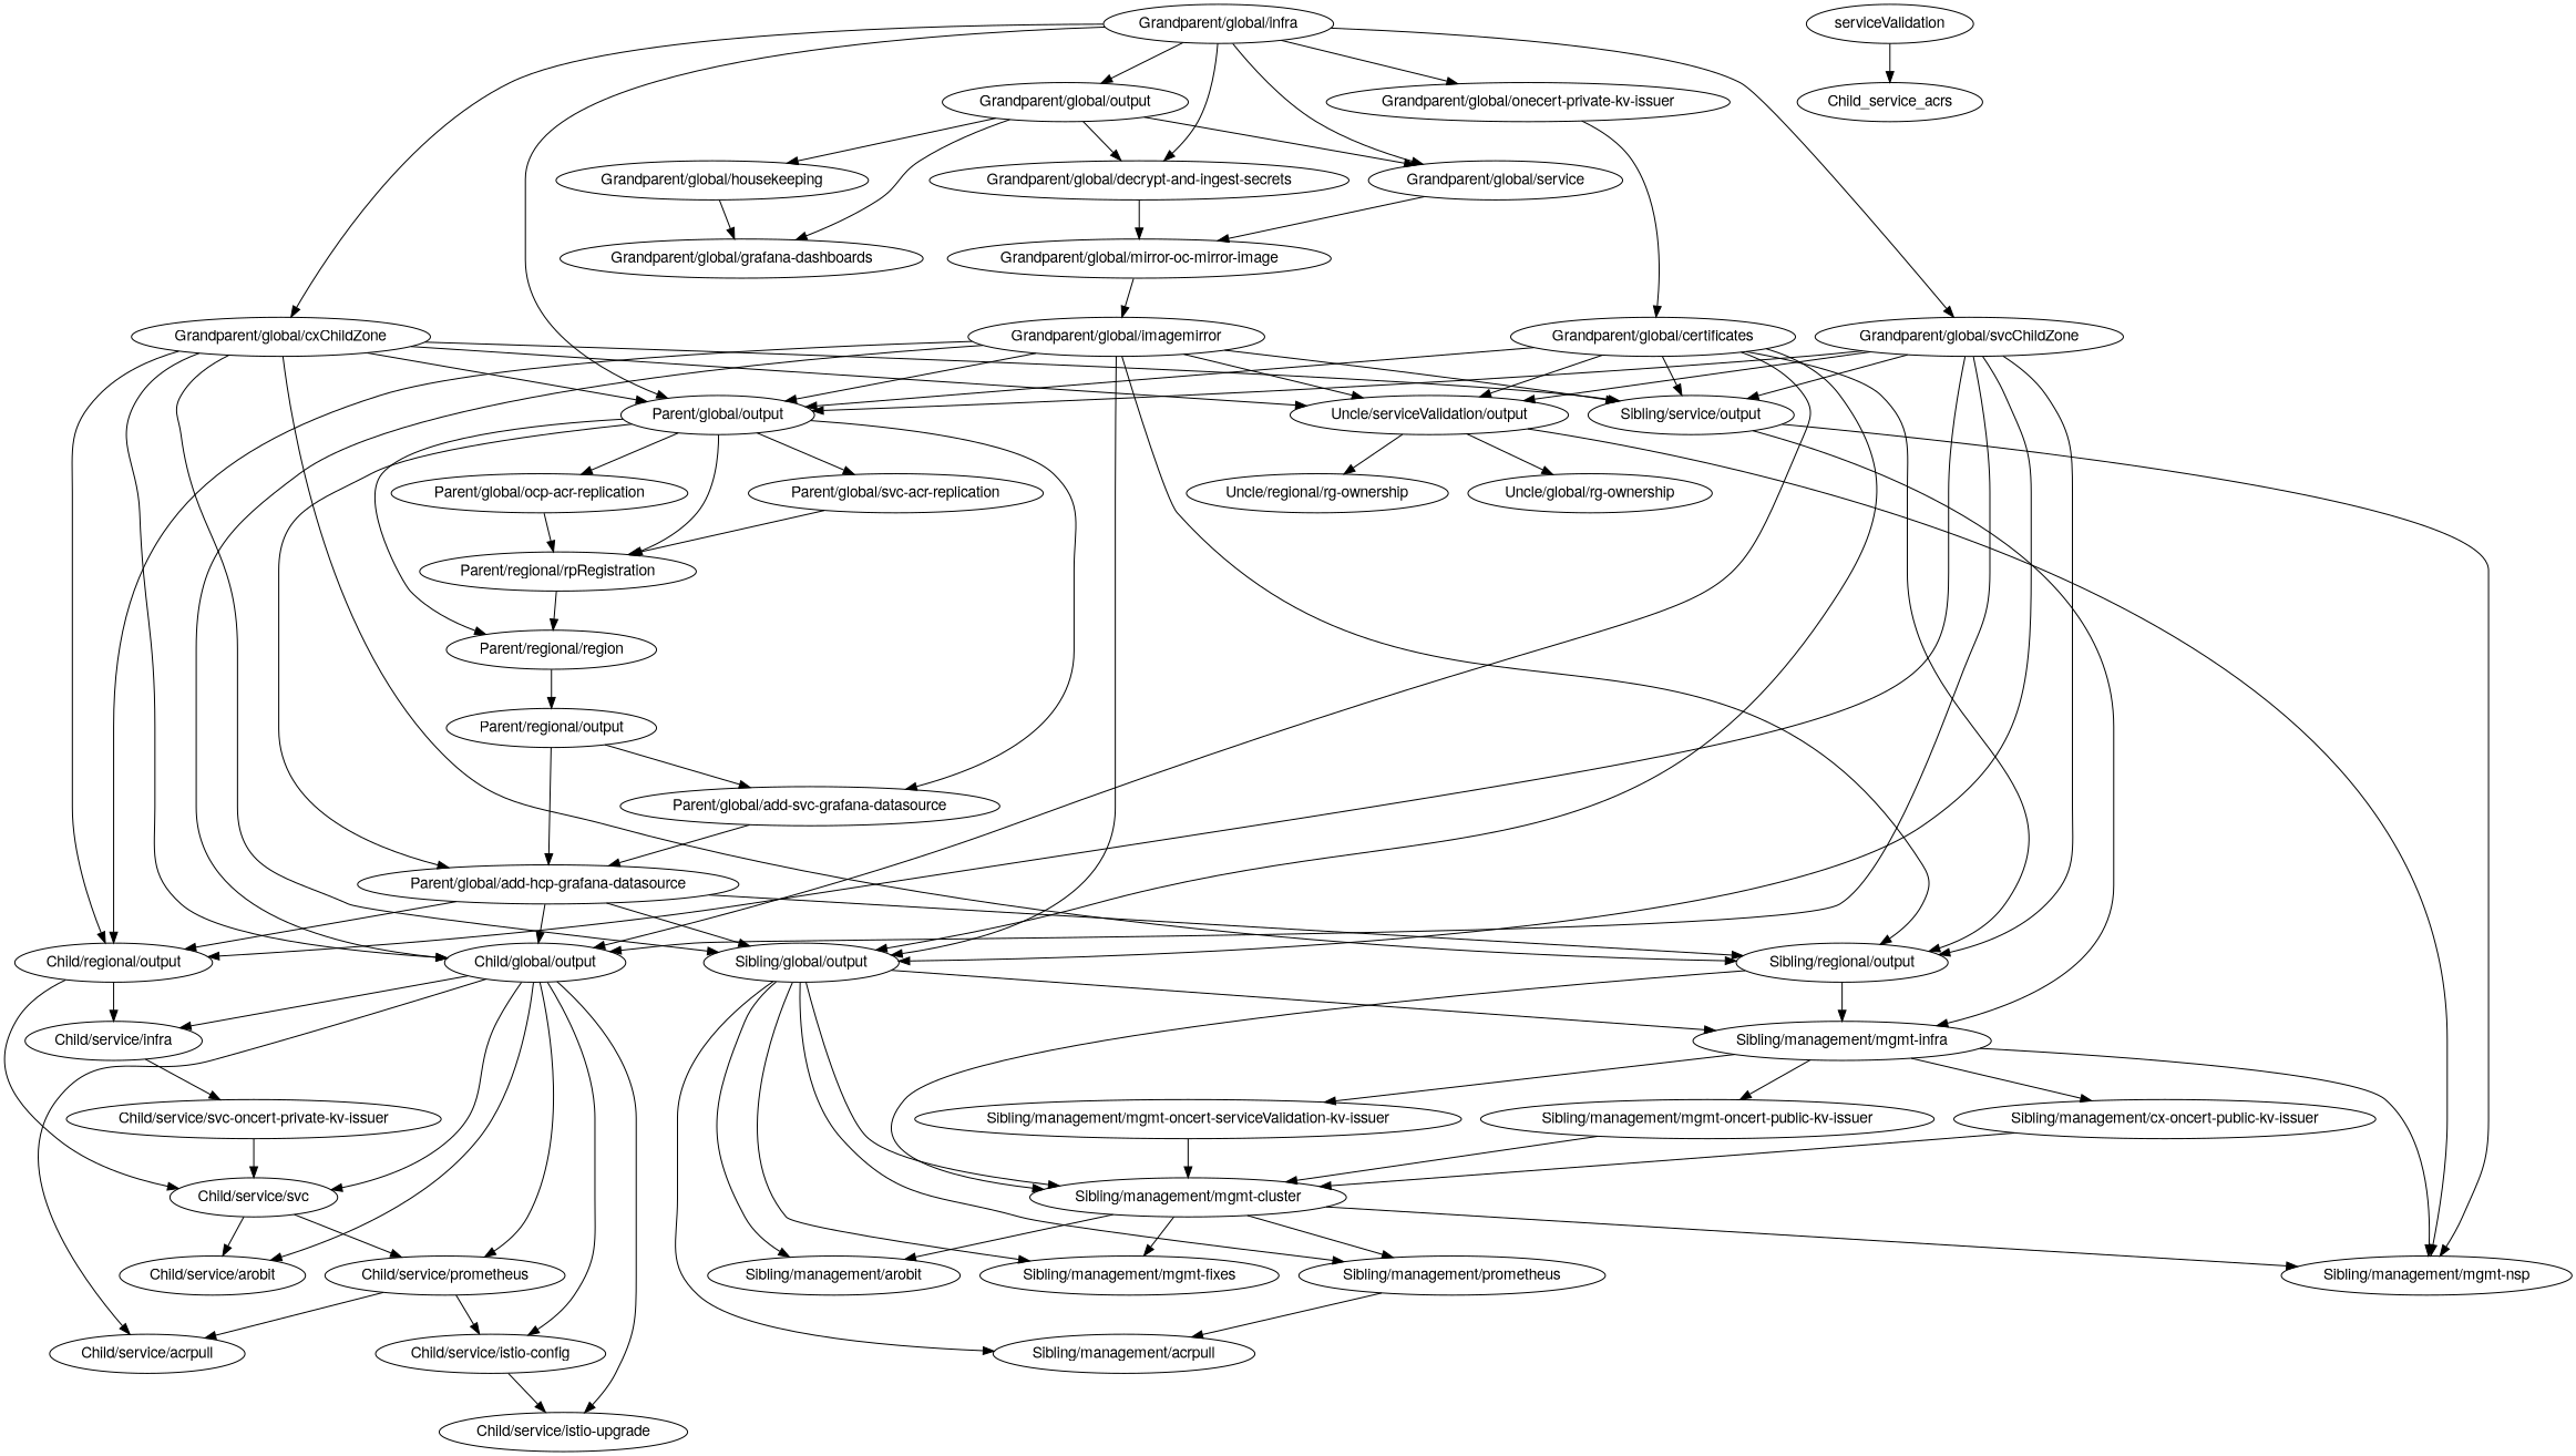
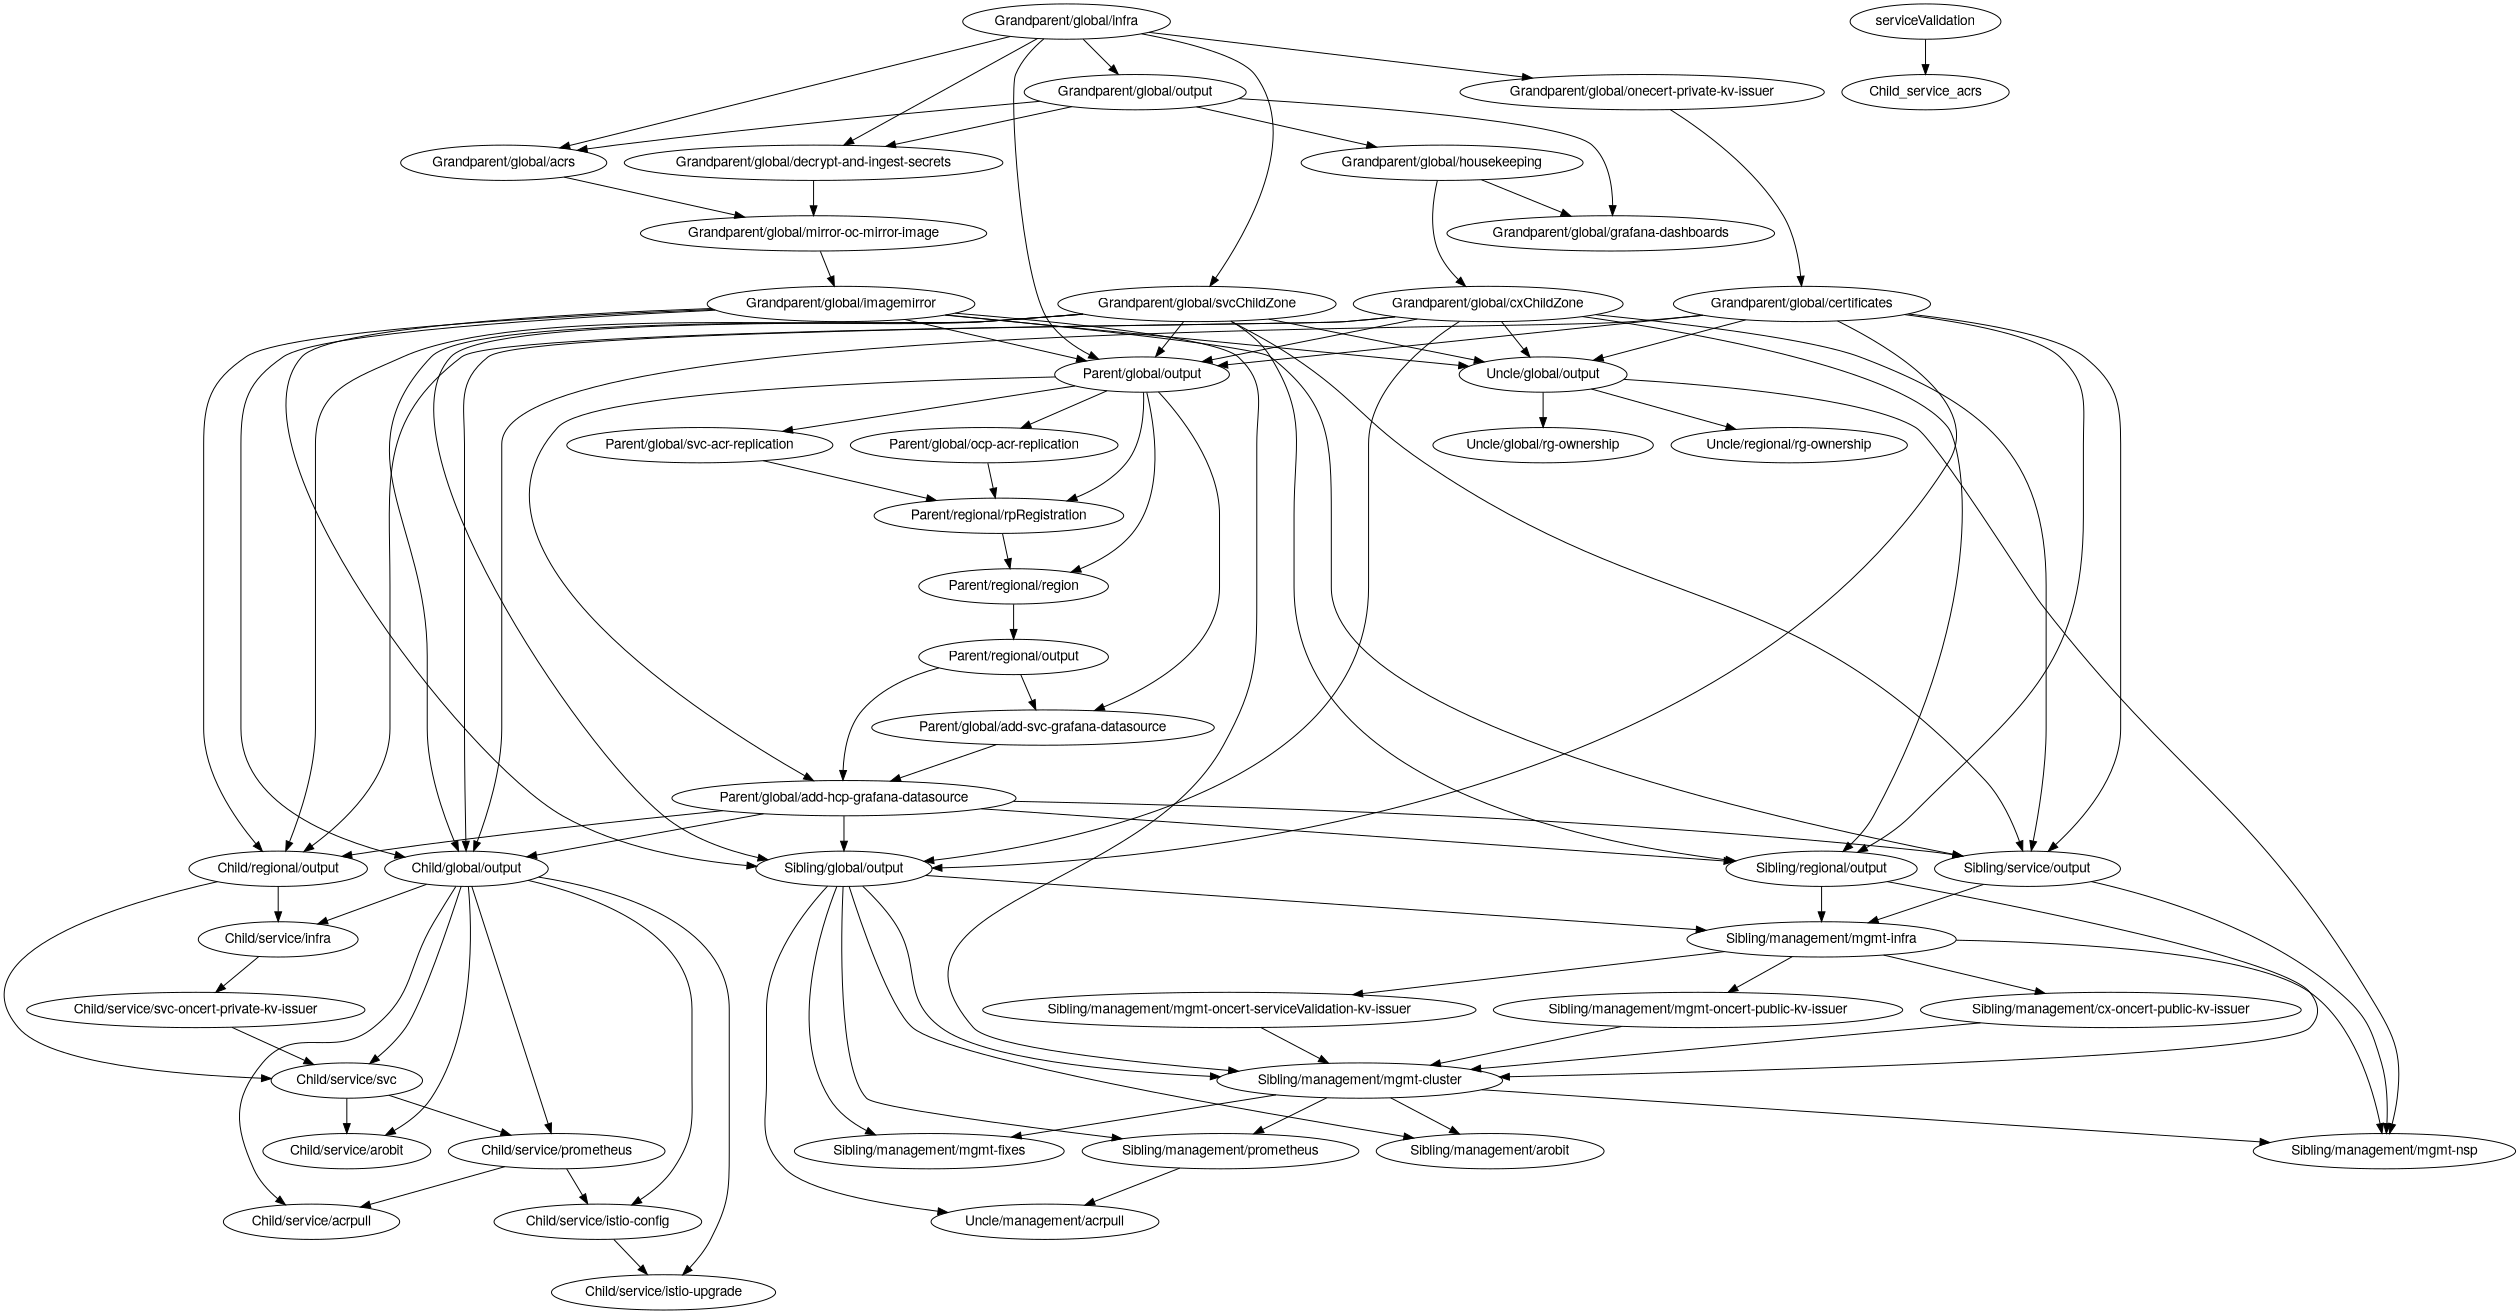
  digraph {
    fontname="Helvetica,Arial,sans-serif"
    node [fontname="Helvetica,Arial,sans-serif"]
    edge [fontname="Helvetica,Arial,sans-serif"]
-   n1 [label="Grandparent/global/service"]
+   n1 [label="Grandparent/global/acrs"]
    n2 [label="Grandparent/global/mirror-oc-mirror-image"]
    n3 [label="Grandparent/global/imagemirror"]
    n4 [label="Child/global/output"]
    n5 [label="Child/regional/output"]
    n6 [label="Sibling/global/output"]
    n7 [label="Sibling/regional/output"]
    n8 [label="Sibling/service/output"]
    n9 [label="Parent/global/output"]
-   n10 [label="Uncle/serviceValidation/output"]
+   n10 [label="Uncle/global/output"]
    n11 [label="Grandparent/global/certificates"]
    n12 [label="Child/service/acrpull"]
    n13 [label="Child/service/arobit"]
    n14 [label="Child/service/infra"]
    n15 [label="Child/service/istio-config"]
    n16 [label="Child/service/istio-upgrade"]
    n17 [label="Child/service/prometheus"]
    n18 [label="Child/service/svc"]
-   n19 [label="Sibling/management/acrpull"]
+   n19 [label="Uncle/management/acrpull"]
    n20 [label="Sibling/management/arobit"]
    n21 [label="Sibling/management/mgmt-cluster"]
    n22 [label="Sibling/management/mgmt-fixes"]
    n23 [label="Sibling/management/mgmt-infra"]
    n24 [label="Sibling/management/prometheus"]
    n25 [label="Sibling/management/mgmt-nsp"]
    n26 [label="Parent/global/add-hcp-grafana-datasource"]
    n27 [label="Parent/global/add-svc-grafana-datasource"]
    n28 [label="Parent/global/ocp-acr-replication"]
    n29 [label="Parent/regional/rpRegistration"]
    n30 [label="Parent/global/svc-acr-replication"]
    n31 [label="Parent/regional/region"]
    n32 [label="Uncle/global/rg-ownership"]
    n33 [label="Uncle/regional/rg-ownership"]
    n34 [label="Child/service/svc-oncert-private-kv-issuer"]
    n35 [label="Sibling/management/cx-oncert-public-kv-issuer"]
    n36 [label="Sibling/management/mgmt-oncert-serviceValidation-kv-issuer"]
    n37 [label="Sibling/management/mgmt-oncert-public-kv-issuer"]
    n38 [label="Parent/regional/output"]
    n39 [label="Grandparent/global/cxChildZone"]
    n40 [label="Grandparent/global/decrypt-and-ingest-secrets"]
    n41 [label="Grandparent/global/grafana-dashboards"]
    n42 [label="Grandparent/global/housekeeping"]
    n43 [label="Grandparent/global/infra"]
    n44 [label="Grandparent/global/onecert-private-kv-issuer"]
    n45 [label="Grandparent/global/output"]
    n46 [label="Grandparent/global/svcChildZone"]
    n47 [label=Child_service_acrs]
    serviceValidation
    n1 -> n2
    n2 -> n3
    n3 -> n4
    n3 -> n5
    n3 -> n6
-   n3 -> n7
+   n3 -> n21
    n3 -> n8
    n3 -> n9
    n3 -> n10
    n4 -> n12
    n4 -> n13
    n4 -> n14
    n4 -> n15
    n4 -> n16
    n4 -> n17
    n4 -> n18
    n5 -> n14
    n5 -> n18
    n6 -> n19
    n6 -> n20
    n6 -> n21
    n6 -> n22
    n6 -> n23
    n6 -> n24
    n7 -> n21
    n7 -> n23
    n8 -> n23
    n8 -> n25
    n9 -> n26
    n9 -> n27
    n9 -> n28
    n9 -> n29
    n9 -> n30
    n9 -> n31
    n10 -> n25
    n10 -> n32
    n10 -> n33
    n11 -> n4
    n11 -> n6
    n11 -> n7
    n11 -> n8
    n11 -> n9
    n11 -> n10
    n14 -> n34
    n15 -> n16
    n17 -> n12
    n17 -> n15
    n18 -> n13
    n18 -> n17
    n21 -> n20
    n21 -> n22
    n21 -> n24
    n21 -> n25
    n23 -> n25
    n23 -> n35
    n23 -> n36
    n23 -> n37
    n24 -> n19
    n26 -> n4
    n26 -> n5
    n26 -> n6
    n26 -> n7
+   n26 -> n8
    n27 -> n26
    n28 -> n29
    n29 -> n31
    n30 -> n29
    n31 -> n38
    n34 -> n18
    n35 -> n21
    n36 -> n21
    n37 -> n21
    n38 -> n26
    n38 -> n27
    n39 -> n4
    n39 -> n5
    n39 -> n6
    n39 -> n7
    n39 -> n8
    n39 -> n9
    n39 -> n10
    n40 -> n2
    n42 -> n41
    n43 -> n1
    n43 -> n9
-   n43 -> n39
+   n42 -> n39
    n43 -> n40
    n43 -> n44
    n43 -> n45
    n43 -> n46
    n44 -> n11
    n45 -> n1
    n45 -> n40
    n45 -> n41
    n45 -> n42
    n46 -> n4
    n46 -> n5
    n46 -> n6
    n46 -> n7
    n46 -> n8
    n46 -> n9
    n46 -> n10
    serviceValidation -> n47
  }
